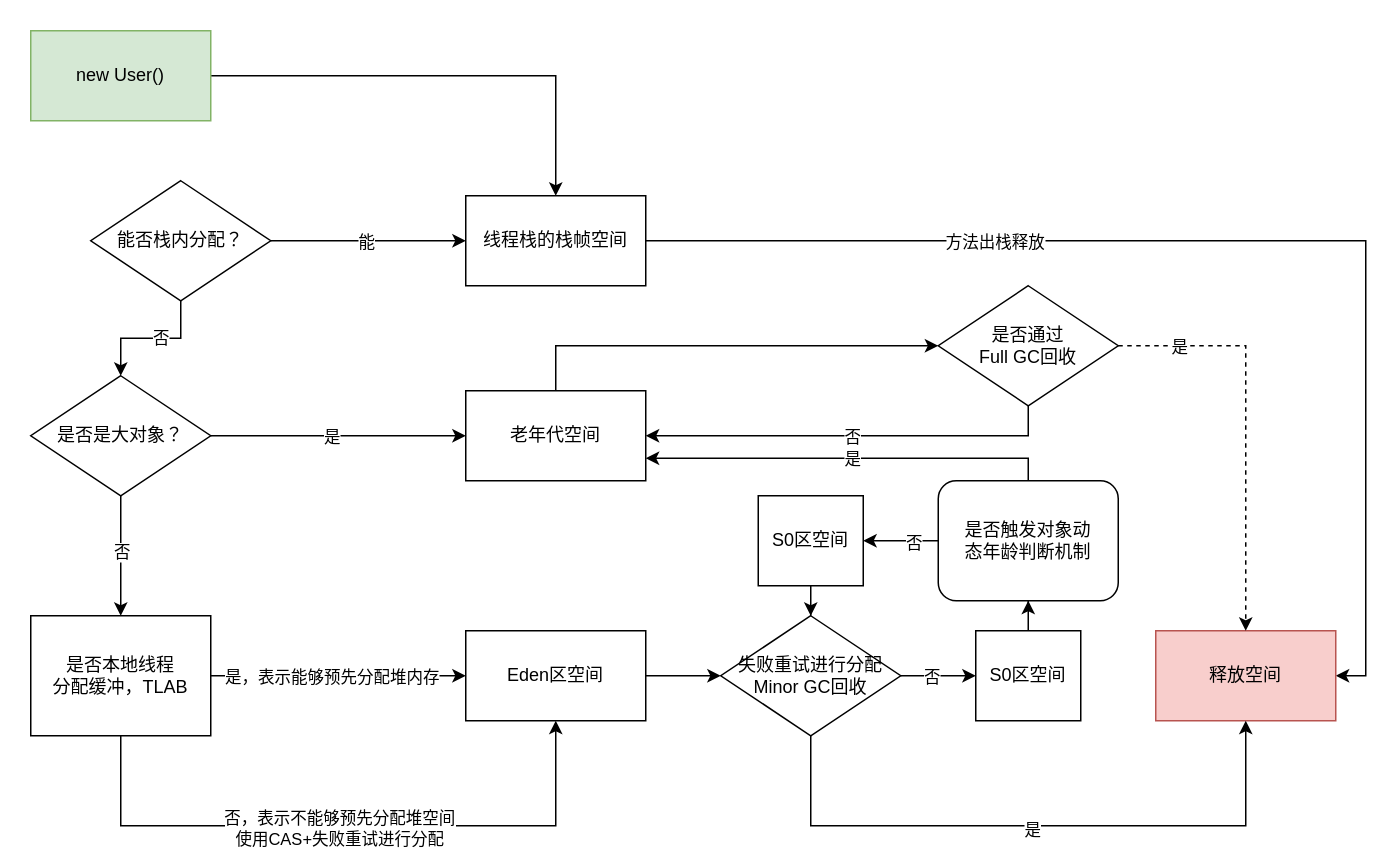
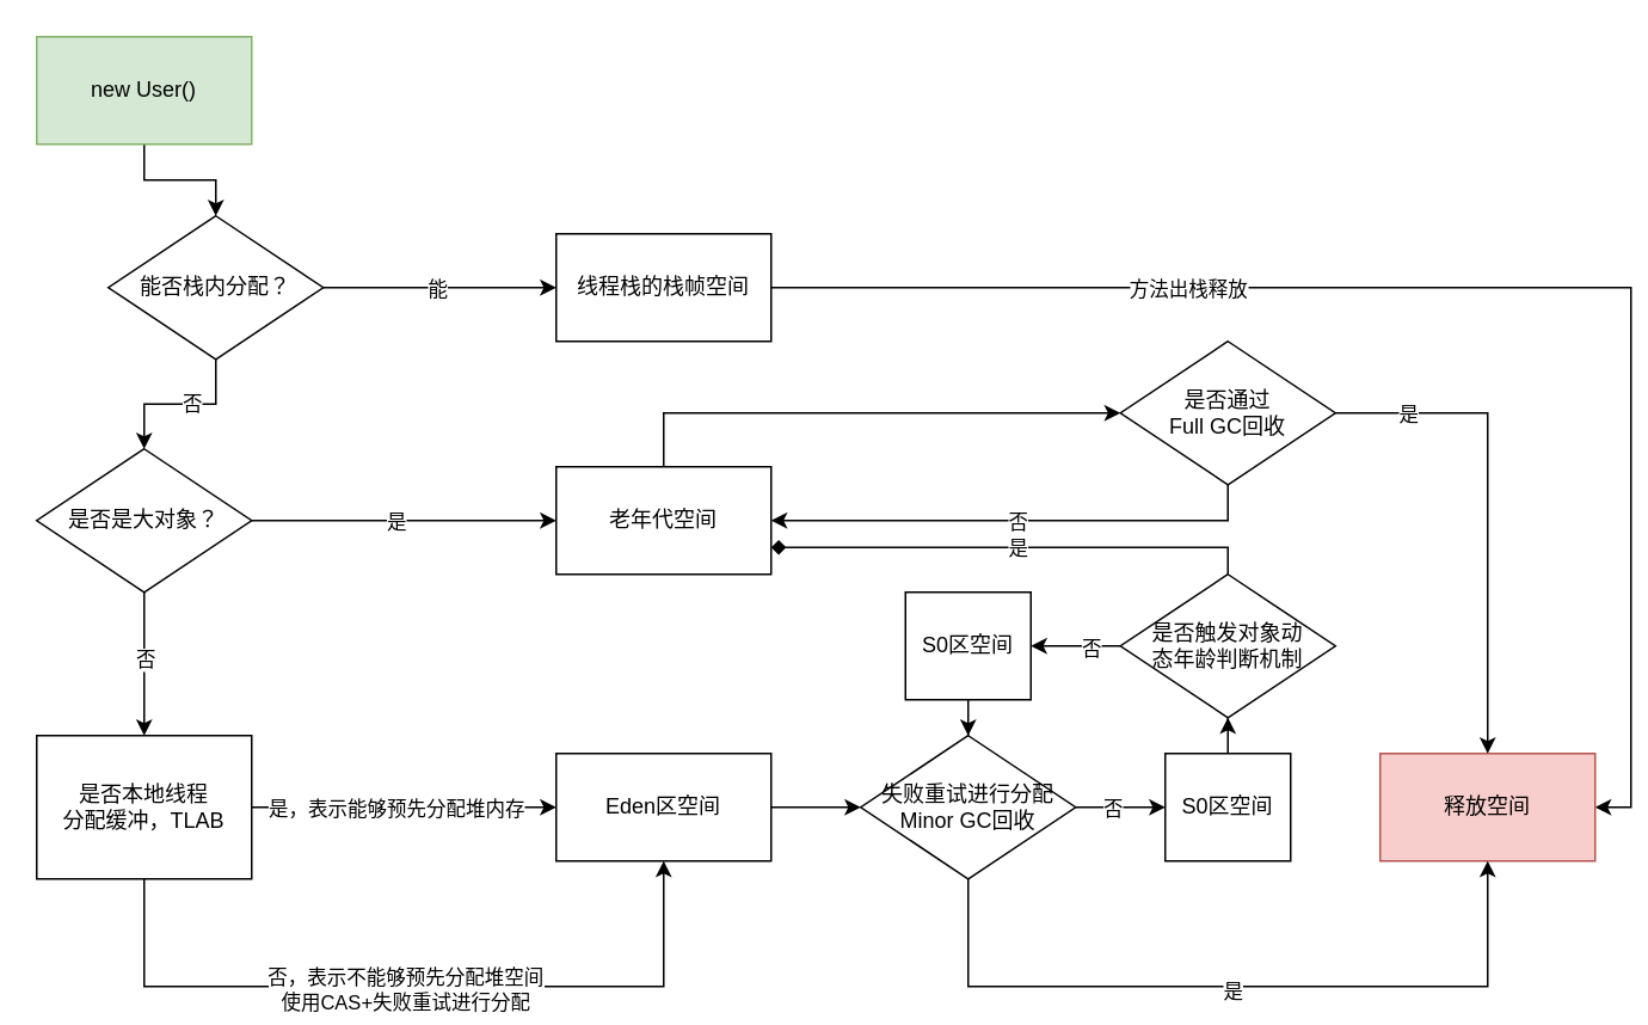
  <mxCell id="0" />
  <mxCell id="1" parent="0" />
- <mxCell id="2" value="" style="edgeStyle=orthogonalEdgeStyle;rounded=0;orthogonalLoop=1;jettySize=auto;html=1;" edge="1" parent="1" source="3" target="11"><mxGeometry relative="1" as="geometry" /></mxCell>
+ <mxCell id="2" value="" style="edgeStyle=orthogonalEdgeStyle;rounded=0;orthogonalLoop=1;jettySize=auto;html=1;" edge="1" parent="1" source="3" target="8"><mxGeometry relative="1" as="geometry" /></mxCell>
  <mxCell id="3" value="new User()" style="rounded=0;whiteSpace=wrap;html=1;fillColor=#d5e8d4;strokeColor=#82b366;" vertex="1" parent="1"><mxGeometry x="20" y="20" width="120" height="60" as="geometry" /></mxCell>
  <mxCell id="4" value="" style="edgeStyle=orthogonalEdgeStyle;rounded=0;orthogonalLoop=1;jettySize=auto;html=1;" edge="1" parent="1" source="8" target="11"><mxGeometry relative="1" as="geometry" /></mxCell>
  <mxCell id="5" value="能" style="edgeLabel;html=1;align=center;verticalAlign=middle;resizable=0;points=[];" vertex="1" connectable="0" parent="4"><mxGeometry x="-0.139" y="-1" relative="1" as="geometry"><mxPoint x="7" y="-1" as="offset" /></mxGeometry></mxCell>
  <mxCell id="6" value="" style="edgeStyle=orthogonalEdgeStyle;rounded=0;orthogonalLoop=1;jettySize=auto;html=1;" edge="1" parent="1" source="8" target="17"><mxGeometry relative="1" as="geometry" /></mxCell>
  <mxCell id="7" value="否" style="edgeLabel;html=1;align=center;verticalAlign=middle;resizable=0;points=[];" vertex="1" connectable="0" parent="6"><mxGeometry x="-0.13" y="-1" relative="1" as="geometry"><mxPoint as="offset" /></mxGeometry></mxCell>
  <mxCell id="8" value="能否栈内分配？" style="rhombus;whiteSpace=wrap;html=1;" vertex="1" parent="1"><mxGeometry x="60" y="120" width="120" height="80" as="geometry" /></mxCell>
  <mxCell id="9" style="edgeStyle=orthogonalEdgeStyle;rounded=0;orthogonalLoop=1;jettySize=auto;html=1;entryX=1;entryY=0.5;entryDx=0;entryDy=0;" edge="1" parent="1" source="11" target="12"><mxGeometry relative="1" as="geometry" /></mxCell>
  <mxCell id="10" value="方法出栈释放" style="edgeLabel;html=1;align=center;verticalAlign=middle;resizable=0;points=[];" vertex="1" connectable="0" parent="9"><mxGeometry x="-0.412" y="1" relative="1" as="geometry"><mxPoint y="1" as="offset" /></mxGeometry></mxCell>
  <mxCell id="11" value="线程栈的栈帧空间" style="rounded=0;whiteSpace=wrap;html=1;" vertex="1" parent="1"><mxGeometry x="310" y="130" width="120" height="60" as="geometry" /></mxCell>
  <mxCell id="12" value="释放空间" style="rounded=0;whiteSpace=wrap;html=1;fillColor=#f8cecc;strokeColor=#b85450;" vertex="1" parent="1"><mxGeometry x="770" y="420" width="120" height="60" as="geometry" /></mxCell>
  <mxCell id="13" value="" style="edgeStyle=orthogonalEdgeStyle;rounded=0;orthogonalLoop=1;jettySize=auto;html=1;" edge="1" parent="1" source="17" target="19"><mxGeometry relative="1" as="geometry" /></mxCell>
  <mxCell id="14" value="是" style="edgeLabel;html=1;align=center;verticalAlign=middle;resizable=0;points=[];" vertex="1" connectable="0" parent="13"><mxGeometry x="-0.04" relative="1" as="geometry"><mxPoint x="-2" as="offset" /></mxGeometry></mxCell>
  <mxCell id="15" value="" style="edgeStyle=orthogonalEdgeStyle;rounded=0;orthogonalLoop=1;jettySize=auto;html=1;" edge="1" parent="1" source="17" target="24"><mxGeometry relative="1" as="geometry" /></mxCell>
  <mxCell id="16" value="否" style="edgeLabel;html=1;align=center;verticalAlign=middle;resizable=0;points=[];" vertex="1" connectable="0" parent="15"><mxGeometry x="-0.08" relative="1" as="geometry"><mxPoint as="offset" /></mxGeometry></mxCell>
  <mxCell id="17" value="是否是大对象？" style="rhombus;whiteSpace=wrap;html=1;" vertex="1" parent="1"><mxGeometry x="20" y="250" width="120" height="80" as="geometry" /></mxCell>
  <mxCell id="18" style="edgeStyle=orthogonalEdgeStyle;rounded=0;orthogonalLoop=1;jettySize=auto;html=1;entryX=0;entryY=0.5;entryDx=0;entryDy=0;exitX=0.5;exitY=0;exitDx=0;exitDy=0;" edge="1" parent="1" source="19" target="45"><mxGeometry relative="1" as="geometry" /></mxCell>
  <mxCell id="19" value="老年代空间" style="rounded=0;whiteSpace=wrap;html=1;" vertex="1" parent="1"><mxGeometry x="310" y="260" width="120" height="60" as="geometry" /></mxCell>
  <mxCell id="20" style="edgeStyle=orthogonalEdgeStyle;rounded=0;orthogonalLoop=1;jettySize=auto;html=1;exitX=1;exitY=0.5;exitDx=0;exitDy=0;entryX=0;entryY=0.5;entryDx=0;entryDy=0;" edge="1" parent="1" source="24" target="26"><mxGeometry relative="1" as="geometry" /></mxCell>
  <mxCell id="21" value="是，表示能够预先分配堆内存" style="edgeLabel;html=1;align=center;verticalAlign=middle;resizable=0;points=[];" vertex="1" connectable="0" parent="20"><mxGeometry x="-0.059" relative="1" as="geometry"><mxPoint as="offset" /></mxGeometry></mxCell>
  <mxCell id="22" style="edgeStyle=orthogonalEdgeStyle;rounded=0;orthogonalLoop=1;jettySize=auto;html=1;exitX=0.5;exitY=1;exitDx=0;exitDy=0;entryX=0.5;entryY=1;entryDx=0;entryDy=0;" edge="1" parent="1" source="24" target="26"><mxGeometry relative="1" as="geometry"><Array as="points"><mxPoint x="80" y="550" /><mxPoint x="370" y="550" /></Array></mxGeometry></mxCell>
  <mxCell id="23" value="否，表示不能够预先分配堆空间&lt;div&gt;使用CAS+失败重试进行分配&lt;/div&gt;" style="edgeLabel;html=1;align=center;verticalAlign=middle;resizable=0;points=[];" vertex="1" connectable="0" parent="22"><mxGeometry x="-0.024" y="-1" relative="1" as="geometry"><mxPoint as="offset" /></mxGeometry></mxCell>
  <mxCell id="24" value="是否本地线程&lt;div&gt;分配缓冲，TLAB&lt;/div&gt;" style="whiteSpace=wrap;html=1;rounded=0;" vertex="1" parent="1"><mxGeometry x="20" y="410" width="120" height="80" as="geometry" /></mxCell>
  <mxCell id="25" value="" style="edgeStyle=orthogonalEdgeStyle;rounded=0;orthogonalLoop=1;jettySize=auto;html=1;" edge="1" parent="1" source="26" target="31"><mxGeometry relative="1" as="geometry" /></mxCell>
  <mxCell id="26" value="Eden区空间" style="rounded=0;whiteSpace=wrap;html=1;" vertex="1" parent="1"><mxGeometry x="310" y="420" width="120" height="60" as="geometry" /></mxCell>
  <mxCell id="27" style="edgeStyle=orthogonalEdgeStyle;rounded=0;orthogonalLoop=1;jettySize=auto;html=1;exitX=0.5;exitY=1;exitDx=0;exitDy=0;entryX=0.5;entryY=1;entryDx=0;entryDy=0;" edge="1" parent="1" source="31" target="12"><mxGeometry relative="1" as="geometry"><Array as="points"><mxPoint x="540" y="550" /><mxPoint x="830" y="550" /></Array></mxGeometry></mxCell>
  <mxCell id="28" value="是" style="edgeLabel;html=1;align=center;verticalAlign=middle;resizable=0;points=[];" vertex="1" connectable="0" parent="27"><mxGeometry x="-0.012" y="-2" relative="1" as="geometry"><mxPoint as="offset" /></mxGeometry></mxCell>
  <mxCell id="29" value="" style="edgeStyle=orthogonalEdgeStyle;rounded=0;orthogonalLoop=1;jettySize=auto;html=1;" edge="1" parent="1" source="31" target="33"><mxGeometry relative="1" as="geometry" /></mxCell>
  <mxCell id="30" value="否" style="edgeLabel;html=1;align=center;verticalAlign=middle;resizable=0;points=[];" vertex="1" connectable="0" parent="29"><mxGeometry x="-0.04" y="-2" relative="1" as="geometry"><mxPoint x="-4" y="-2" as="offset" /></mxGeometry></mxCell>
  <mxCell id="31" value="失败重试进行分配&lt;div&gt;Minor GC回收&lt;/div&gt;" style="rhombus;whiteSpace=wrap;html=1;" vertex="1" parent="1"><mxGeometry x="480" y="410" width="120" height="80" as="geometry" /></mxCell>
  <mxCell id="32" value="" style="edgeStyle=orthogonalEdgeStyle;rounded=0;orthogonalLoop=1;jettySize=auto;html=1;" edge="1" parent="1" source="33" target="38"><mxGeometry relative="1" as="geometry" /></mxCell>
  <mxCell id="33" value="S0区空间" style="rounded=0;whiteSpace=wrap;html=1;" vertex="1" parent="1"><mxGeometry x="650" y="420" width="70" height="60" as="geometry" /></mxCell>
- <mxCell id="34" style="edgeStyle=orthogonalEdgeStyle;rounded=0;orthogonalLoop=1;jettySize=auto;html=1;exitX=0.5;exitY=0;exitDx=0;exitDy=0;entryX=1;entryY=0.75;entryDx=0;entryDy=0;" edge="1" parent="1" source="38" target="19"><mxGeometry relative="1" as="geometry"><Array as="points"><mxPoint x="685" y="305" /></Array></mxGeometry></mxCell>
+ <mxCell id="34" style="edgeStyle=orthogonalEdgeStyle;rounded=0;orthogonalLoop=1;jettySize=auto;html=1;exitX=0.5;exitY=0;exitDx=0;exitDy=0;entryX=1;entryY=0.75;entryDx=0;entryDy=0;endArrow=diamond;" edge="1" parent="1" source="38" target="19"><mxGeometry relative="1" as="geometry"><Array as="points"><mxPoint x="685" y="305" /></Array></mxGeometry></mxCell>
  <mxCell id="35" value="是" style="edgeLabel;html=1;align=center;verticalAlign=middle;resizable=0;points=[];" vertex="1" connectable="0" parent="34"><mxGeometry x="-0.077" relative="1" as="geometry"><mxPoint x="-8" as="offset" /></mxGeometry></mxCell>
  <mxCell id="36" value="" style="edgeStyle=orthogonalEdgeStyle;rounded=0;orthogonalLoop=1;jettySize=auto;html=1;" edge="1" parent="1" source="38" target="40"><mxGeometry relative="1" as="geometry" /></mxCell>
  <mxCell id="37" value="否" style="edgeLabel;html=1;align=center;verticalAlign=middle;resizable=0;points=[];" vertex="1" connectable="0" parent="36"><mxGeometry x="-0.327" y="1" relative="1" as="geometry"><mxPoint as="offset" /></mxGeometry></mxCell>
- <mxCell id="38" value="是否触发对象&lt;span style=&quot;background-color: initial;&quot;&gt;动&lt;/span&gt;&lt;div&gt;&lt;span style=&quot;background-color: initial;&quot;&gt;态年龄判断机制&lt;/span&gt;&lt;/div&gt;" style="whiteSpace=wrap;html=1;rounded=1;" vertex="1" parent="1"><mxGeometry x="625" y="320" width="120" height="80" as="geometry" /></mxCell>
+ <mxCell id="38" value="是否触发对象&lt;span style=&quot;background-color: initial;&quot;&gt;动&lt;/span&gt;&lt;div&gt;&lt;span style=&quot;background-color: initial;&quot;&gt;态年龄判断机制&lt;/span&gt;&lt;/div&gt;" style="rhombus;whiteSpace=wrap;html=1;" vertex="1" parent="1"><mxGeometry x="625" y="320" width="120" height="80" as="geometry" /></mxCell>
  <mxCell id="39" value="" style="edgeStyle=orthogonalEdgeStyle;rounded=0;orthogonalLoop=1;jettySize=auto;html=1;" edge="1" parent="1" source="40" target="31"><mxGeometry relative="1" as="geometry" /></mxCell>
  <mxCell id="40" value="S0区空间" style="rounded=0;whiteSpace=wrap;html=1;" vertex="1" parent="1"><mxGeometry x="505" y="330" width="70" height="60" as="geometry" /></mxCell>
  <mxCell id="41" style="edgeStyle=orthogonalEdgeStyle;rounded=0;orthogonalLoop=1;jettySize=auto;html=1;exitX=0.5;exitY=1;exitDx=0;exitDy=0;entryX=1;entryY=0.5;entryDx=0;entryDy=0;" edge="1" parent="1" source="45" target="19"><mxGeometry relative="1" as="geometry" /></mxCell>
  <mxCell id="42" value="否" style="edgeLabel;html=1;align=center;verticalAlign=middle;resizable=0;points=[];" vertex="1" connectable="0" parent="41"><mxGeometry x="-0.012" y="-1" relative="1" as="geometry"><mxPoint x="-2" y="1" as="offset" /></mxGeometry></mxCell>
- <mxCell id="43" style="edgeStyle=orthogonalEdgeStyle;rounded=0;orthogonalLoop=1;jettySize=auto;html=1;exitX=1;exitY=0.5;exitDx=0;exitDy=0;entryX=0.5;entryY=0;entryDx=0;entryDy=0;dashed=1;" edge="1" parent="1" source="45" target="12"><mxGeometry relative="1" as="geometry" /></mxCell>
+ <mxCell id="43" style="edgeStyle=orthogonalEdgeStyle;rounded=0;orthogonalLoop=1;jettySize=auto;html=1;exitX=1;exitY=0.5;exitDx=0;exitDy=0;entryX=0.5;entryY=0;entryDx=0;entryDy=0;" edge="1" parent="1" source="45" target="12"><mxGeometry relative="1" as="geometry" /></mxCell>
  <mxCell id="44" value="是" style="edgeLabel;html=1;align=center;verticalAlign=middle;resizable=0;points=[];" vertex="1" connectable="0" parent="43"><mxGeometry x="-0.709" relative="1" as="geometry"><mxPoint as="offset" /></mxGeometry></mxCell>
  <mxCell id="45" value="是否通过&lt;div&gt;Full GC回收&lt;/div&gt;" style="rhombus;whiteSpace=wrap;html=1;" vertex="1" parent="1"><mxGeometry x="625" y="190" width="120" height="80" as="geometry" /></mxCell>
